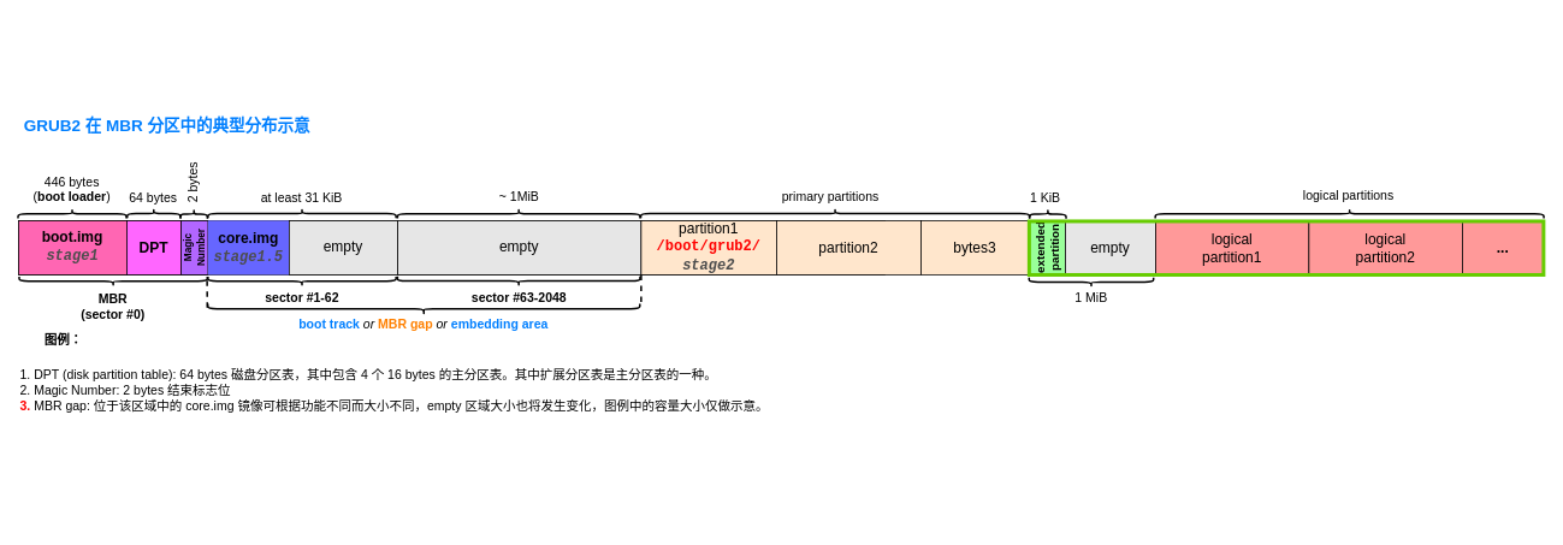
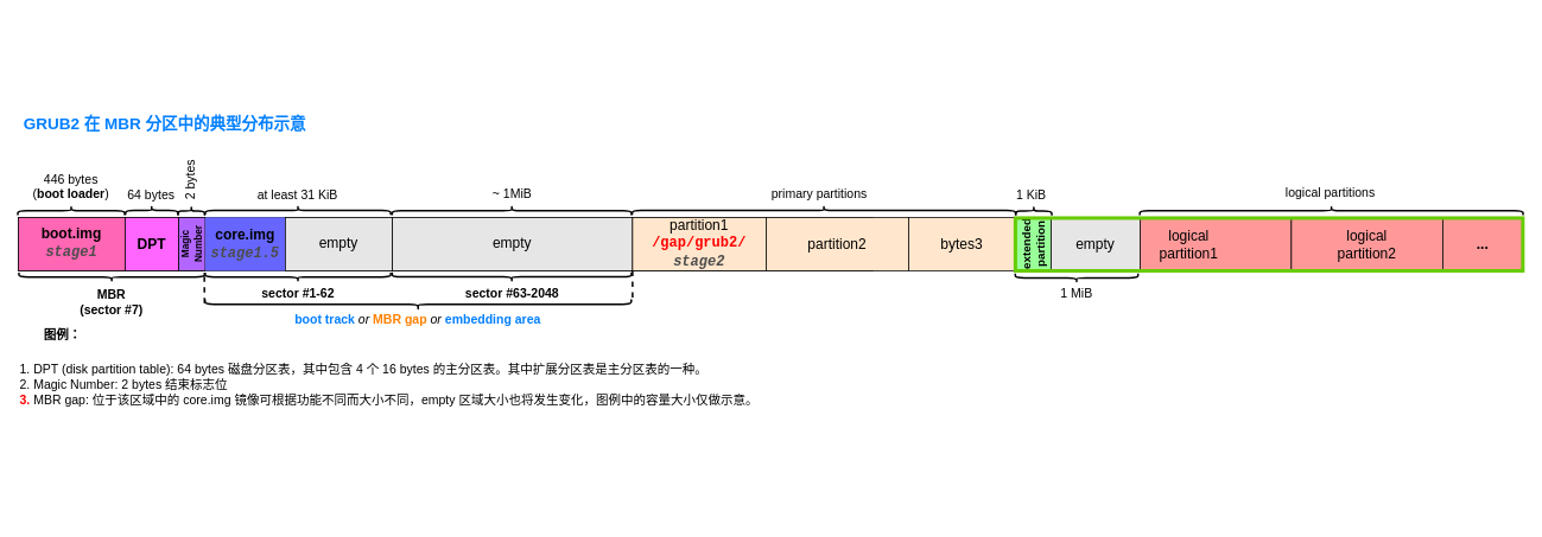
  <mxCell id="0" />
  <mxCell id="1" parent="0" />
  <mxCell id="2" value="" style="rounded=0;whiteSpace=wrap;html=1;" parent="1" vertex="1"><mxGeometry x="20" y="244" width="960" height="60" as="geometry" /></mxCell>
  <mxCell id="3" value="" style="rounded=0;whiteSpace=wrap;html=1;fillColor=#E6E6E6;" parent="1" vertex="1"><mxGeometry x="440" y="244" width="270" height="60" as="geometry" /></mxCell>
  <mxCell id="4" value="" style="rounded=0;whiteSpace=wrap;html=1;gradientDirection=north;fillColor=#FF66B3;" parent="1" vertex="1"><mxGeometry x="20" y="244" width="120" height="60" as="geometry" /></mxCell>
  <mxCell id="5" value="" style="rounded=0;whiteSpace=wrap;html=1;fillColor=#B266FF;" parent="1" vertex="1"><mxGeometry x="200" y="244" width="30" height="60" as="geometry" /></mxCell>
  <mxCell id="6" value="" style="rounded=0;whiteSpace=wrap;html=1;fillColor=#6666FF;strokeColor=none;" parent="1" vertex="1"><mxGeometry x="230" y="244" width="90" height="60" as="geometry" /></mxCell>
  <mxCell id="7" value="" style="rounded=0;whiteSpace=wrap;html=1;strokeWidth=1;fillColor=#FF66FF;" parent="1" vertex="1"><mxGeometry x="140" y="244" width="60" height="60" as="geometry" /></mxCell>
  <mxCell id="8" value="" style="rounded=0;whiteSpace=wrap;html=1;strokeWidth=1;gradientColor=none;fillColor=#FFE6CC;" parent="1" vertex="1"><mxGeometry x="710" y="244" width="150" height="60" as="geometry" /></mxCell>
  <mxCell id="9" value="" style="rounded=0;whiteSpace=wrap;html=1;strokeWidth=1;gradientColor=none;fillColor=#FFE6CC;" parent="1" vertex="1"><mxGeometry x="860" y="244" width="160" height="60" as="geometry" /></mxCell>
  <mxCell id="10" value="boot.img&lt;br&gt;&lt;font face=&quot;Courier New&quot; color=&quot;#4d4d4d&quot;&gt;&lt;i&gt;stage1&lt;/i&gt;&lt;/font&gt;" style="text;html=1;strokeColor=none;fillColor=none;align=center;verticalAlign=middle;whiteSpace=wrap;rounded=0;fontStyle=1;fontSize=16;" parent="1" vertex="1"><mxGeometry x="40" y="246.5" width="80" height="52.5" as="geometry" /></mxCell>
  <mxCell id="11" value="DPT" style="text;html=1;strokeColor=none;fillColor=none;align=center;verticalAlign=middle;whiteSpace=wrap;rounded=0;fontStyle=1;fontSize=16;" parent="1" vertex="1"><mxGeometry x="145" y="259.13" width="50" height="30" as="geometry" /></mxCell>
  <mxCell id="12" value="Magic Number" style="text;html=1;strokeColor=none;fillColor=none;align=center;verticalAlign=middle;whiteSpace=wrap;rounded=0;fontSize=11;fontStyle=1;rotation=-90;" parent="1" vertex="1"><mxGeometry x="185" y="260.25" width="60" height="27.5" as="geometry" /></mxCell>
  <mxCell id="13" value="sector #1-62" style="text;html=1;strokeColor=none;fillColor=none;align=center;verticalAlign=middle;whiteSpace=wrap;rounded=0;fontSize=14;fontStyle=1" parent="1" vertex="1"><mxGeometry x="284.84" y="314" width="98.71" height="30" as="geometry" /></mxCell>
  <mxCell id="14" value="empty" style="text;html=1;strokeColor=none;fillColor=none;align=center;verticalAlign=middle;whiteSpace=wrap;rounded=0;fontSize=16;fontStyle=0" parent="1" vertex="1"><mxGeometry x="545" y="252.75" width="60" height="40" as="geometry" /></mxCell>
- <mxCell id="15" value="partition1&lt;br&gt;&lt;b style=&quot;color: rgb(255 , 0 , 0)&quot;&gt;&lt;font face=&quot;Courier New&quot;&gt;/boot/grub2/&lt;/font&gt;&lt;/b&gt;&lt;br&gt;&lt;i&gt;&lt;font face=&quot;Courier New&quot; color=&quot;#4d4d4d&quot;&gt;&lt;b&gt;stage2&lt;/b&gt;&lt;/font&gt;&lt;/i&gt;" style="text;html=1;strokeColor=none;align=center;verticalAlign=middle;whiteSpace=wrap;rounded=0;fontSize=16;fontStyle=0;" parent="1" vertex="1"><mxGeometry x="725" y="237.75" width="120" height="70" as="geometry" /></mxCell>
+ <mxCell id="15" value="partition1&lt;br&gt;&lt;b style=&quot;color: rgb(255 , 0 , 0)&quot;&gt;&lt;font face=&quot;Courier New&quot;&gt;/gap/grub2/&lt;/font&gt;&lt;/b&gt;&lt;br&gt;&lt;i&gt;&lt;font face=&quot;Courier New&quot; color=&quot;#4d4d4d&quot;&gt;&lt;b&gt;stage2&lt;/b&gt;&lt;/font&gt;&lt;/i&gt;" style="text;html=1;strokeColor=none;align=center;verticalAlign=middle;whiteSpace=wrap;rounded=0;fontSize=16;fontStyle=0;" parent="1" vertex="1"><mxGeometry x="725" y="237.75" width="120" height="70" as="geometry" /></mxCell>
  <mxCell id="16" value="" style="shape=curlyBracket;whiteSpace=wrap;html=1;rounded=1;strokeWidth=2;fillColor=#FFFFFF;gradientColor=none;fontSize=16;rotation=90;fontStyle=0" parent="1" vertex="1"><mxGeometry x="74.5" y="176.5" width="10" height="120" as="geometry" /></mxCell>
  <mxCell id="17" value="" style="shape=curlyBracket;whiteSpace=wrap;html=1;rounded=1;strokeWidth=2;fillColor=#FFFFFF;gradientColor=none;fontSize=16;rotation=90;" parent="1" vertex="1"><mxGeometry x="164.88" y="206.88" width="10" height="58.75" as="geometry" /></mxCell>
  <mxCell id="18" value="" style="shape=curlyBracket;whiteSpace=wrap;html=1;rounded=1;strokeWidth=2;fillColor=#FFFFFF;gradientColor=none;fontSize=16;rotation=90;" parent="1" vertex="1"><mxGeometry x="209.44" y="222.06" width="10" height="29.63" as="geometry" /></mxCell>
  <mxCell id="19" value="" style="shape=curlyBracket;whiteSpace=wrap;html=1;rounded=1;strokeWidth=2;fillColor=#FFFFFF;gradientColor=none;fontSize=16;rotation=90;fontStyle=1" parent="1" vertex="1"><mxGeometry x="329.19" y="132.06" width="10" height="208.38" as="geometry" /></mxCell>
  <mxCell id="20" value="" style="shape=curlyBracket;whiteSpace=wrap;html=1;rounded=1;strokeWidth=2;fillColor=#FFFFFF;gradientColor=none;fontSize=16;rotation=90;fontStyle=1" parent="1" vertex="1"><mxGeometry x="569.38" y="102.13" width="10" height="268.75" as="geometry" /></mxCell>
  <mxCell id="21" value="partition2" style="text;html=1;strokeColor=none;fillColor=none;align=center;verticalAlign=middle;whiteSpace=wrap;rounded=0;fontSize=16;fontStyle=0" parent="1" vertex="1"><mxGeometry x="895" y="254" width="90" height="40" as="geometry" /></mxCell>
  <mxCell id="22" value="" style="rounded=0;whiteSpace=wrap;html=1;strokeWidth=1;gradientColor=none;fontSize=16;fillColor=#FFE6CC;" parent="1" vertex="1"><mxGeometry x="1020" y="244" width="120" height="60" as="geometry" /></mxCell>
  <mxCell id="23" value="" style="rounded=0;whiteSpace=wrap;html=1;strokeWidth=1;gradientColor=none;fontSize=16;fillColor=#99FF99;" parent="1" vertex="1"><mxGeometry x="1140" y="244" width="40" height="60" as="geometry" /></mxCell>
  <mxCell id="24" value="" style="rounded=0;whiteSpace=wrap;html=1;strokeWidth=1;gradientColor=none;fontSize=16;fillColor=#E6E6E6;" parent="1" vertex="1"><mxGeometry x="1180" y="244" width="100" height="60" as="geometry" /></mxCell>
  <mxCell id="25" value="" style="rounded=0;whiteSpace=wrap;html=1;strokeWidth=1;gradientColor=none;fontSize=16;fillColor=#FF9999;" parent="1" vertex="1"><mxGeometry x="1280" y="244" width="170" height="60" as="geometry" /></mxCell>
  <mxCell id="26" value="" style="rounded=0;whiteSpace=wrap;html=1;strokeWidth=1;gradientColor=none;fontSize=16;fillColor=#FF9999;" parent="1" vertex="1"><mxGeometry x="1450" y="244" width="170" height="60" as="geometry" /></mxCell>
  <mxCell id="27" value="bytes3" style="text;html=1;strokeColor=none;fillColor=none;align=center;verticalAlign=middle;whiteSpace=wrap;rounded=0;fontSize=16;fontStyle=0" parent="1" vertex="1"><mxGeometry x="1035" y="254" width="90" height="40" as="geometry" /></mxCell>
  <mxCell id="28" value="extended partition" style="text;html=1;strokeColor=none;fillColor=none;align=center;verticalAlign=middle;whiteSpace=wrap;rounded=0;fontSize=13;rotation=-90;fontStyle=1" parent="1" vertex="1"><mxGeometry x="1120" y="259" width="80" height="30" as="geometry" /></mxCell>
  <mxCell id="29" value="empty" style="text;html=1;strokeColor=none;fillColor=none;align=center;verticalAlign=middle;whiteSpace=wrap;rounded=0;fontSize=16;fontStyle=0" parent="1" vertex="1"><mxGeometry x="1200" y="254" width="60" height="40" as="geometry" /></mxCell>
- <mxCell id="30" value="logical partition1" style="text;html=1;strokeColor=none;fillColor=none;align=center;verticalAlign=middle;whiteSpace=wrap;rounded=0;fontSize=16;fontStyle=0" parent="1" vertex="1"><mxGeometry x="1320" y="249" width="90" height="50" as="geometry" /></mxCell>
+ <mxCell id="30" value="logical partition1" style="text;html=1;strokeColor=none;fillColor=none;align=center;verticalAlign=middle;whiteSpace=wrap;rounded=0;fontSize=16;fontStyle=0" parent="1" vertex="1"><mxGeometry x="1290" y="249" width="90" height="50" as="geometry" /></mxCell>
  <mxCell id="31" value="logical partition2" style="text;html=1;strokeColor=none;fillColor=none;align=center;verticalAlign=middle;whiteSpace=wrap;rounded=0;fontSize=16;fontStyle=0" parent="1" vertex="1"><mxGeometry x="1490" y="249" width="90" height="50" as="geometry" /></mxCell>
  <mxCell id="32" value="core.img&lt;br&gt;&lt;i&gt;&lt;font face=&quot;Courier New&quot; color=&quot;#4d4d4d&quot;&gt;stage1.5&lt;/font&gt;&lt;/i&gt;" style="text;html=1;strokeColor=none;fillColor=none;align=center;verticalAlign=middle;whiteSpace=wrap;rounded=0;fontSize=16;fontStyle=1" parent="1" vertex="1"><mxGeometry x="230" y="249" width="90" height="50" as="geometry" /></mxCell>
  <mxCell id="33" value="446 bytes&lt;br&gt;(&lt;b&gt;boot loader&lt;/b&gt;)" style="text;html=1;strokeColor=none;fillColor=none;align=center;verticalAlign=middle;whiteSpace=wrap;rounded=0;labelBackgroundColor=#ffffff;fontSize=14;rotation=0;" parent="1" vertex="1"><mxGeometry x="34.25" y="188.03" width="90.5" height="40.97" as="geometry" /></mxCell>
  <mxCell id="34" value="64 bytes" style="text;html=1;strokeColor=none;fillColor=none;align=center;verticalAlign=middle;whiteSpace=wrap;rounded=0;labelBackgroundColor=#ffffff;fontSize=14;rotation=0;" parent="1" vertex="1"><mxGeometry x="142.32" y="204" width="55.12" height="30" as="geometry" /></mxCell>
  <mxCell id="35" value="2 bytes" style="text;html=1;strokeColor=none;fillColor=none;align=center;verticalAlign=middle;whiteSpace=wrap;rounded=0;labelBackgroundColor=#ffffff;fontSize=14;rotation=-90;" parent="1" vertex="1"><mxGeometry x="183.16" y="186.88" width="60.56" height="30" as="geometry" /></mxCell>
  <mxCell id="36" value="" style="shape=curlyBracket;whiteSpace=wrap;html=1;rounded=1;strokeWidth=2;fillColor=#FFFFFF;gradientColor=none;fontSize=16;rotation=90;fontStyle=1;direction=west;" parent="1" vertex="1"><mxGeometry x="329.19" y="206.88" width="10" height="208.38" as="geometry" /></mxCell>
  <mxCell id="37" value="" style="shape=curlyBracket;whiteSpace=wrap;html=1;rounded=1;strokeWidth=2;fillColor=#FFFFFF;gradientColor=none;fontSize=16;rotation=90;fontStyle=1;direction=west;" parent="1" vertex="1"><mxGeometry x="120" y="206.88" width="10" height="208.38" as="geometry" /></mxCell>
- <mxCell id="38" value="MBR (sector #0)" style="text;html=1;strokeColor=none;fillColor=none;align=center;verticalAlign=middle;whiteSpace=wrap;rounded=0;fontSize=14;fontStyle=1" parent="1" vertex="1"><mxGeometry x="85" y="324" width="80" height="30" as="geometry" /></mxCell>
+ <mxCell id="38" value="MBR (sector #7)" style="text;html=1;strokeColor=none;fillColor=none;align=center;verticalAlign=middle;whiteSpace=wrap;rounded=0;fontSize=14;fontStyle=1" parent="1" vertex="1"><mxGeometry x="85" y="324" width="80" height="30" as="geometry" /></mxCell>
  <mxCell id="39" value="at least 31 KiB" style="text;html=1;strokeColor=none;fillColor=none;align=center;verticalAlign=middle;whiteSpace=wrap;rounded=0;labelBackgroundColor=#ffffff;fontSize=14;" parent="1" vertex="1"><mxGeometry x="279.19" y="204.97" width="110" height="28.06" as="geometry" /></mxCell>
  <mxCell id="40" value="~ 1MiB" style="text;html=1;strokeColor=none;fillColor=none;align=center;verticalAlign=middle;whiteSpace=wrap;rounded=0;labelBackgroundColor=#ffffff;fontSize=14;" parent="1" vertex="1"><mxGeometry x="540" y="206.06" width="70" height="22.88" as="geometry" /></mxCell>
  <mxCell id="41" value="" style="shape=curlyBracket;whiteSpace=wrap;html=1;rounded=1;strokeWidth=2;fillColor=#FFFFFF;gradientColor=none;fontSize=16;rotation=90;fontStyle=1;direction=west;" parent="1" vertex="1"><mxGeometry x="569.38" y="176.5" width="10" height="268.75" as="geometry" /></mxCell>
  <mxCell id="42" value="sector #63-2048" style="text;html=1;strokeColor=none;fillColor=none;align=center;verticalAlign=middle;whiteSpace=wrap;rounded=0;fontSize=14;fontStyle=1" parent="1" vertex="1"><mxGeometry x="507.19" y="314" width="135.62" height="30" as="geometry" /></mxCell>
  <mxCell id="43" value="" style="shape=curlyBracket;whiteSpace=wrap;html=1;rounded=1;strokeWidth=2;fillColor=#FFFFFF;gradientColor=none;fontSize=16;rotation=90;fontStyle=1;size=0.5;" parent="1" vertex="1"><mxGeometry x="1155.69" y="216.69" width="10" height="40.38" as="geometry" /></mxCell>
  <mxCell id="44" value="1 KiB" style="text;html=1;strokeColor=none;fillColor=none;align=center;verticalAlign=middle;whiteSpace=wrap;rounded=0;labelBackgroundColor=#ffffff;fontSize=14;" parent="1" vertex="1"><mxGeometry x="1133" y="209" width="50" height="20" as="geometry" /></mxCell>
  <mxCell id="45" value="" style="shape=curlyBracket;whiteSpace=wrap;html=1;rounded=1;strokeWidth=2;fillColor=#FFFFFF;gradientColor=none;fontSize=16;rotation=90;fontStyle=1;direction=west;" parent="1" vertex="1"><mxGeometry x="1203.82" y="243.13" width="10" height="137.88" as="geometry" /></mxCell>
  <mxCell id="46" value="1 MiB" style="text;html=1;strokeColor=none;fillColor=none;align=center;verticalAlign=middle;whiteSpace=wrap;rounded=0;labelBackgroundColor=#ffffff;fontSize=14;fontStyle=0" parent="1" vertex="1"><mxGeometry x="1183.82" y="314" width="50" height="30" as="geometry" /></mxCell>
  <mxCell id="47" value="" style="shape=curlyBracket;whiteSpace=wrap;html=1;rounded=1;strokeWidth=2;fillColor=#FFFFFF;gradientColor=none;fontSize=16;rotation=90;fontStyle=1" parent="1" vertex="1"><mxGeometry x="919.91" y="20.97" width="10" height="430.57" as="geometry" /></mxCell>
  <mxCell id="48" value="primary partitions" style="text;html=1;strokeColor=none;fillColor=none;align=center;verticalAlign=middle;whiteSpace=wrap;rounded=0;labelBackgroundColor=#ffffff;fontSize=14;" parent="1" vertex="1"><mxGeometry x="860.09" y="202.94" width="119.91" height="30" as="geometry" /></mxCell>
  <mxCell id="49" value="" style="shape=curlyBracket;whiteSpace=wrap;html=1;rounded=1;strokeWidth=2;fillColor=#FFFFFF;gradientColor=none;fontSize=16;rotation=90;fontStyle=1" parent="1" vertex="1"><mxGeometry x="1490" y="21.22" width="10" height="430.57" as="geometry" /></mxCell>
  <mxCell id="50" value="" style="rounded=0;whiteSpace=wrap;html=1;strokeWidth=1;gradientColor=none;fontSize=16;fillColor=#FF9999;" parent="1" vertex="1"><mxGeometry x="1620" y="244" width="90" height="60" as="geometry" /></mxCell>
  <mxCell id="51" value="..." style="text;html=1;strokeColor=none;fillColor=none;align=center;verticalAlign=middle;whiteSpace=wrap;rounded=0;fontSize=16;fontStyle=1" parent="1" vertex="1"><mxGeometry x="1620" y="249" width="90" height="50" as="geometry" /></mxCell>
  <mxCell id="52" value="logical partitions" style="text;html=1;strokeColor=none;fillColor=none;align=center;verticalAlign=middle;whiteSpace=wrap;rounded=0;labelBackgroundColor=#ffffff;fontSize=14;" parent="1" vertex="1"><mxGeometry x="1434" y="199.5" width="120" height="32.5" as="geometry" /></mxCell>
  <mxCell id="53" value="GRUB2 在 MBR 分区中的典型分布示意" style="text;html=1;strokeColor=none;fillColor=none;align=center;verticalAlign=middle;whiteSpace=wrap;rounded=0;labelBackgroundColor=#ffffff;fontSize=18;fontStyle=1;fontColor=#007FFF;" parent="1" vertex="1"><mxGeometry x="20" y="124" width="330" height="30" as="geometry" /></mxCell>
  <mxCell id="54" value="" style="shape=curlyBracket;whiteSpace=wrap;html=1;rounded=1;strokeWidth=2;fillColor=#FFFFFF;gradientColor=none;fontSize=16;rotation=90;fontStyle=1;direction=west;" parent="1" vertex="1"><mxGeometry x="463.36" y="102.48" width="11.67" height="478.75" as="geometry" /></mxCell>
  <mxCell id="55" value="&lt;font color=&quot;#007fff&quot;&gt;boot track&lt;/font&gt; &lt;i style=&quot;font-weight: normal&quot;&gt;or&lt;/i&gt; &lt;font color=&quot;#ff8000&quot;&gt;MBR gap&lt;/font&gt; &lt;span style=&quot;font-weight: normal&quot;&gt;&lt;i&gt;or&lt;/i&gt;&lt;/span&gt; &lt;font color=&quot;#007fff&quot;&gt;embedding area&lt;/font&gt;" style="text;html=1;strokeColor=none;fillColor=none;align=center;verticalAlign=middle;whiteSpace=wrap;rounded=0;fontStyle=1;fontSize=14;" parent="1" vertex="1"><mxGeometry x="319.2" y="344" width="300" height="30" as="geometry" /></mxCell>
  <mxCell id="56" value="" style="rounded=0;whiteSpace=wrap;html=1;fontSize=14;fontColor=#007FFF;fillColor=#E6E6E6;" parent="1" vertex="1"><mxGeometry x="320" y="244.13" width="120" height="60" as="geometry" /></mxCell>
  <mxCell id="57" value="empty" style="text;html=1;strokeColor=none;fillColor=none;align=center;verticalAlign=middle;whiteSpace=wrap;rounded=0;fontSize=16;fontStyle=0" parent="1" vertex="1"><mxGeometry x="350" y="251.69" width="60" height="40" as="geometry" /></mxCell>
  <mxCell id="58" value="图例：" style="text;html=1;strokeColor=none;fillColor=none;align=center;verticalAlign=middle;whiteSpace=wrap;rounded=0;fontSize=14;fontStyle=1" parent="1" vertex="1"><mxGeometry x="45" y="360.88" width="50" height="30" as="geometry" /></mxCell>
  <mxCell id="59" value="1. DPT (disk partition table): 64 bytes 磁盘分区表，其中包含 4 个 16 bytes 的主分区表。其中扩展分区表是主分区表的一种。&lt;br&gt;2. Magic Number: 2 bytes 结束标志位&lt;br&gt;&lt;b&gt;&lt;font color=&quot;#ff0000&quot;&gt;3. &lt;/font&gt;&lt;/b&gt;MBR gap: 位于该区域中的 core.img 镜像可根据功能不同而大小不同，empty 区域大小也将发生变化，图例中的容量大小仅做示意。" style="text;html=1;strokeColor=none;fillColor=none;align=left;verticalAlign=middle;whiteSpace=wrap;rounded=0;fontSize=14;fontColor=#000000;" parent="1" vertex="1"><mxGeometry x="20" y="400.88" width="1090" height="63.12" as="geometry" /></mxCell>
  <mxCell id="60" value="" style="endArrow=none;dashed=1;html=1;fontSize=14;fontColor=#000000;fontStyle=1;strokeWidth=2;" parent="1" edge="1"><mxGeometry width="50" height="50" relative="1" as="geometry"><mxPoint x="229.2" y="340.44" as="sourcePoint" /><mxPoint x="229" y="310.44" as="targetPoint" /></mxGeometry></mxCell>
  <mxCell id="61" value="" style="endArrow=none;dashed=1;html=1;fontSize=14;fontColor=#000000;fontStyle=1;strokeWidth=2;" parent="1" edge="1"><mxGeometry width="50" height="50" relative="1" as="geometry"><mxPoint x="710" y="334" as="sourcePoint" /><mxPoint x="710" y="304" as="targetPoint" /></mxGeometry></mxCell>
  <mxCell id="62" value="" style="rounded=0;whiteSpace=wrap;html=1;fontSize=14;fontColor=#000000;fillColor=none;strokeWidth=4;strokeColor=#66CC00;" parent="1" vertex="1"><mxGeometry x="1140" y="244.76" width="570" height="59.37" as="geometry" /></mxCell>
